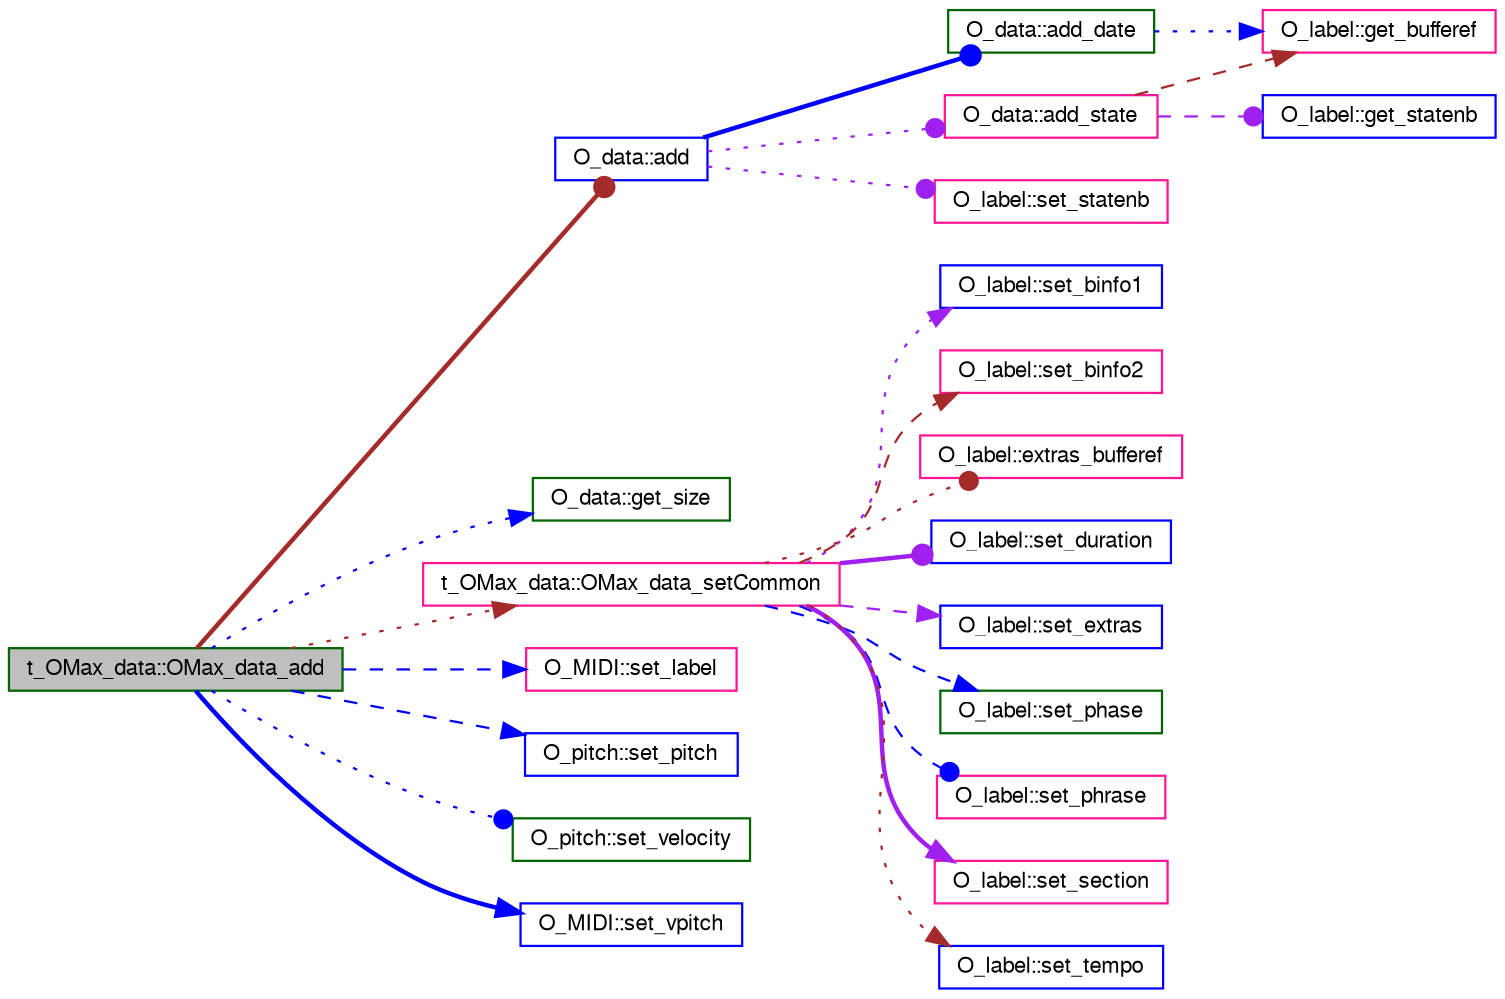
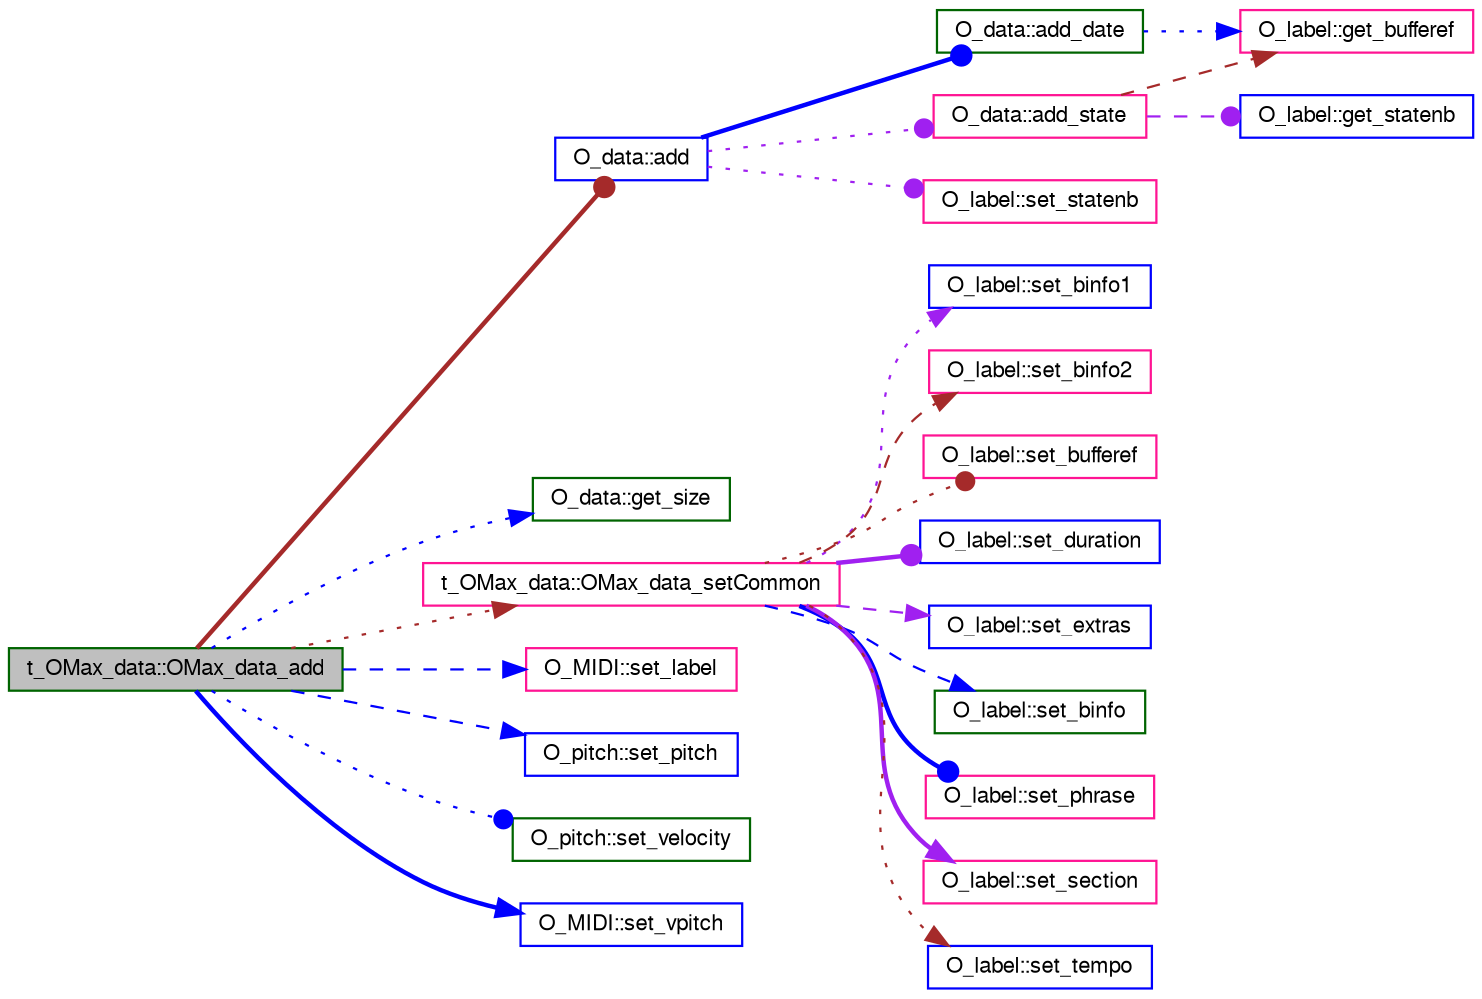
  digraph {
    rankdir=LR
    node [color=deeppink fontname=FreeSans fontsize=10 shape=record]
    edge [arrowhead=normal color=blue fontname=FreeSans fontsize=10 labelfontname=FreeSans labelfontsize=10 style=dotted]
    n1 [color=darkgreen fillcolor=grey75 fontcolor=black height=0.2 label="t_OMax_data::OMax_data_add" style=filled width=0.4]
    n2 [color=blue height=0.2 label="O_data::add" width=0.4]
    n3 [color=darkgreen height=0.2 label="O_data::get_size" width=0.4]
    n4 [height=0.2 label="t_OMax_data::OMax_data_setCommon" width=0.4]
    n5 [height=0.2 label="O_MIDI::set_label" width=0.4]
    n6 [color=blue height=0.2 label="O_pitch::set_pitch" width=0.4]
    n7 [color=darkgreen height=0.2 label="O_pitch::set_velocity" width=0.4]
    n8 [color=blue height=0.2 label="O_MIDI::set_vpitch" width=0.4]
    n9 [color=darkgreen height=0.2 label="O_data::add_date" width=0.4]
    n10 [height=0.2 label="O_data::add_state" width=0.4]
    n11 [height=0.2 label="O_label::set_statenb" width=0.4]
    n12 [color=blue height=0.2 label="O_label::set_binfo1" width=0.4]
    n13 [height=0.2 label="O_label::set_binfo2" width=0.4]
-   n14 [height=0.2 label="O_label::extras_bufferef" width=0.4]
+   n14 [height=0.2 label="O_label::set_bufferef" width=0.4]
    n15 [color=blue height=0.2 label="O_label::set_duration" width=0.4]
    n16 [color=blue height=0.2 label="O_label::set_extras" width=0.4]
-   n17 [color=darkgreen height=0.2 label="O_label::set_phase" width=0.4]
+   n17 [color=darkgreen height=0.2 label="O_label::set_binfo" width=0.4]
    n18 [height=0.2 label="O_label::set_phrase" width=0.4]
    n19 [height=0.2 label="O_label::set_section" width=0.4]
    n20 [color=blue height=0.2 label="O_label::set_tempo" width=0.4]
    n21 [height=0.2 label="O_label::get_bufferef" width=0.4]
    n22 [color=blue height=0.2 label="O_label::get_statenb" width=0.4]
    n1 -> n2 [arrowhead=dot color=brown style=bold]
    n1 -> n3
    n1 -> n4 [color=brown]
    n1 -> n5 [style=dashed]
    n1 -> n6 [style=dashed]
    n1 -> n7 [arrowhead=dot]
    n1 -> n8 [style=bold]
    n2 -> n9 [arrowhead=dot style=bold]
    n2 -> n10 [arrowhead=dot color=purple]
    n2 -> n11 [arrowhead=dot color=purple]
    n4 -> n12 [color=purple]
    n4 -> n13 [color=brown style=dashed]
    n4 -> n14 [arrowhead=dot color=brown]
    n4 -> n15 [arrowhead=dot color=purple style=bold]
    n4 -> n16 [color=purple style=dashed]
    n4 -> n17 [style=dashed]
-   n4 -> n18 [arrowhead=dot style=dashed]
+   n4 -> n18 [arrowhead=dot style=bold]
    n4 -> n19 [color=purple style=bold]
    n4 -> n20 [color=brown]
    n9 -> n21
    n10 -> n21 [color=brown style=dashed]
    n10 -> n22 [arrowhead=dot color=purple style=dashed]
  }
